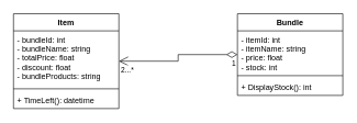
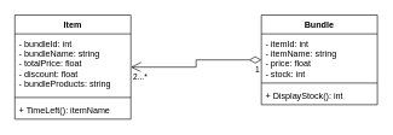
  <mxCell id="0" />
  <mxCell id="1" parent="0" />
  <mxCell id="2" value="Item" style="swimlane;fontStyle=1;align=center;verticalAlign=top;childLayout=stackLayout;horizontal=1;startSize=26;horizontalStack=0;resizeParent=1;resizeParentMax=0;resizeLast=0;collapsible=1;marginBottom=0;" parent="1" vertex="1"><mxGeometry x="20" y="20" width="160" height="144" as="geometry" /></mxCell>
  <mxCell id="3" value="- bundleId: int&#10;- bundleName: string&#10;- totalPrice: float&#10;- discount: float&#10;- bundleProducts: string" style="text;strokeColor=none;fillColor=none;align=left;verticalAlign=top;spacingLeft=4;spacingRight=4;overflow=hidden;rotatable=0;points=[[0,0.5],[1,0.5]];portConstraint=eastwest;" parent="2" vertex="1"><mxGeometry y="26" width="160" height="84" as="geometry" /></mxCell>
  <mxCell id="4" value="" style="line;strokeWidth=1;fillColor=none;align=left;verticalAlign=middle;spacingTop=-1;spacingLeft=3;spacingRight=3;rotatable=0;labelPosition=right;points=[];portConstraint=eastwest;strokeColor=inherit;" parent="2" vertex="1"><mxGeometry y="110" width="160" height="8" as="geometry" /></mxCell>
- <mxCell id="5" value="+ TimeLeft(): datetime" style="text;strokeColor=none;fillColor=none;align=left;verticalAlign=top;spacingLeft=4;spacingRight=4;overflow=hidden;rotatable=0;points=[[0,0.5],[1,0.5]];portConstraint=eastwest;" parent="2" vertex="1"><mxGeometry y="118" width="160" height="26" as="geometry" /></mxCell>
+ <mxCell id="5" value="+ TimeLeft(): itemName" style="text;strokeColor=none;fillColor=none;align=left;verticalAlign=top;spacingLeft=4;spacingRight=4;overflow=hidden;rotatable=0;points=[[0,0.5],[1,0.5]];portConstraint=eastwest;" parent="2" vertex="1"><mxGeometry y="118" width="160" height="26" as="geometry" /></mxCell>
  <mxCell id="6" value="Bundle" style="swimlane;fontStyle=1;align=center;verticalAlign=top;childLayout=stackLayout;horizontal=1;startSize=26;horizontalStack=0;resizeParent=1;resizeParentMax=0;resizeLast=0;collapsible=1;marginBottom=0;" parent="1" vertex="1"><mxGeometry x="360" y="20" width="160" height="124" as="geometry" /></mxCell>
  <mxCell id="7" value="- itemId: int&#10;- itemName: string&#10;- price: float&#10;- stock: int" style="text;strokeColor=none;fillColor=none;align=left;verticalAlign=top;spacingLeft=4;spacingRight=4;overflow=hidden;rotatable=0;points=[[0,0.5],[1,0.5]];portConstraint=eastwest;" parent="6" vertex="1"><mxGeometry y="26" width="160" height="64" as="geometry" /></mxCell>
  <mxCell id="8" value="" style="line;strokeWidth=1;fillColor=none;align=left;verticalAlign=middle;spacingTop=-1;spacingLeft=3;spacingRight=3;rotatable=0;labelPosition=right;points=[];portConstraint=eastwest;strokeColor=inherit;" parent="6" vertex="1"><mxGeometry y="90" width="160" height="8" as="geometry" /></mxCell>
  <mxCell id="9" value="+ DisplayStock(): int" style="text;strokeColor=none;fillColor=none;align=left;verticalAlign=top;spacingLeft=4;spacingRight=4;overflow=hidden;rotatable=0;points=[[0,0.5],[1,0.5]];portConstraint=eastwest;" parent="6" vertex="1"><mxGeometry y="98" width="160" height="26" as="geometry" /></mxCell>
  <mxCell id="10" value="" style="endArrow=open;html=1;endSize=12;startArrow=diamondThin;startSize=14;startFill=0;edgeStyle=orthogonalEdgeStyle;rounded=0;" parent="1" source="6" target="2" edge="1"><mxGeometry relative="1" as="geometry"><mxPoint x="193.5" y="91.5" as="sourcePoint" /><mxPoint x="353.5" y="91.5" as="targetPoint" /></mxGeometry></mxCell>
  <mxCell id="11" value="1" style="edgeLabel;resizable=0;html=1;align=left;verticalAlign=top;" parent="10" connectable="0" vertex="1"><mxGeometry x="-1" relative="1" as="geometry"><mxPoint x="-10" as="offset" /></mxGeometry></mxCell>
  <mxCell id="12" value="2...*" style="edgeLabel;resizable=0;html=1;align=right;verticalAlign=top;" parent="10" connectable="0" vertex="1"><mxGeometry x="1" relative="1" as="geometry"><mxPoint x="23" as="offset" /></mxGeometry></mxCell>
